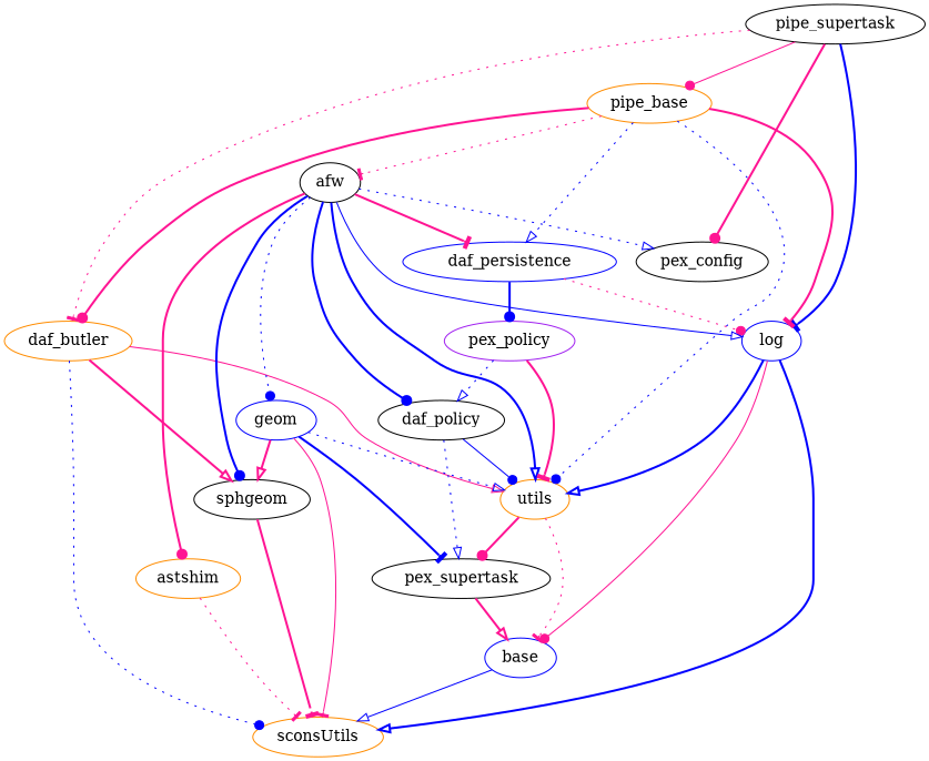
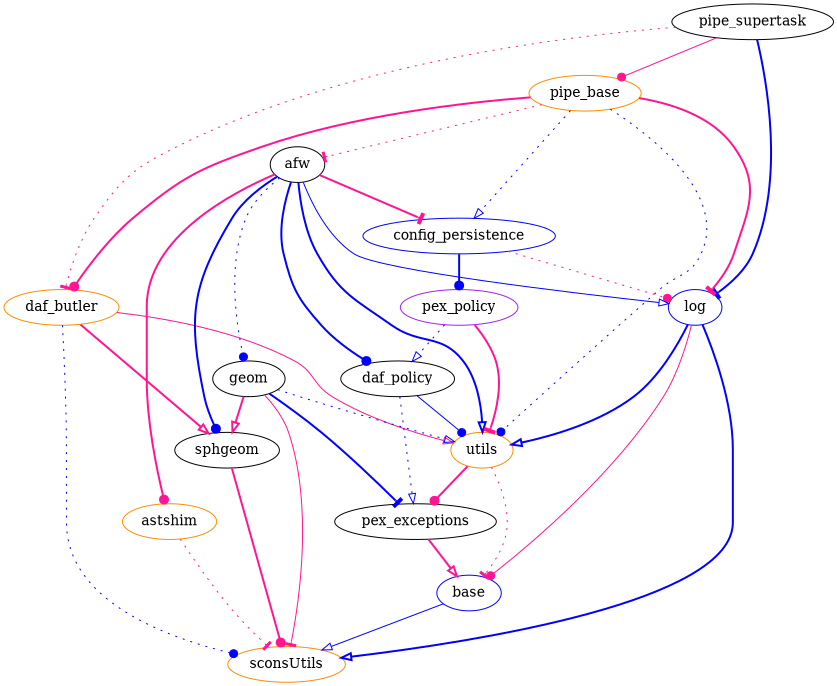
  digraph {
    node [color=black]
    edge [arrowhead=dot color=deeppink style=bold]
    daf_butler [color=darkorange]
    pipe_supertask
    log [color=blue]
-   pex_config
    pipe_base [color=darkorange]
    sphgeom
    sconsUtils [color=darkorange]
    utils [color=darkorange]
    base [color=blue]
-   daf_persistence [color=blue]
+   daf_persistence [color=blue label=config_persistence]
    afw
-   pex_exceptions [label=pex_supertask]
+   pex_exceptions
    pex_policy [color=purple]
    n14 [label=daf_policy]
-   geom [color=blue]
+   geom
    astshim [color=darkorange]
    daf_butler -> sphgeom [arrowhead=onormal]
    daf_butler -> sconsUtils [color=blue style=dotted]
    daf_butler -> utils [arrowhead=onormal style=solid]
    pipe_supertask -> daf_butler [arrowhead=tee style=dotted]
    pipe_supertask -> log [arrowhead=tee color=blue]
-   pipe_supertask -> pex_config
    pipe_supertask -> pipe_base [style=solid]
    log -> sconsUtils [arrowhead=onormal color=blue]
    log -> utils [arrowhead=onormal color=blue]
    log -> base [style=solid]
    pipe_base -> daf_butler
    pipe_base -> log [arrowhead=tee]
    pipe_base -> utils [color=blue style=dotted]
    pipe_base -> daf_persistence [arrowhead=onormal color=blue style=dotted]
    pipe_base -> afw [arrowhead=tee style=dotted]
-   sphgeom -> sconsUtils [arrowhead=tee]
+   sphgeom -> sconsUtils
    utils -> base [arrowhead=tee style=dotted]
    utils -> pex_exceptions
    base -> sconsUtils [arrowhead=onormal color=blue style=solid]
    daf_persistence -> log [style=dotted]
    daf_persistence -> pex_policy [color=blue]
    afw -> log [arrowhead=onormal color=blue style=solid]
-   afw -> pex_config [arrowhead=onormal color=blue style=dotted]
    afw -> sphgeom [color=blue]
    afw -> utils [arrowhead=onormal color=blue]
    afw -> daf_persistence [arrowhead=tee]
    afw -> n14 [color=blue]
    afw -> geom [color=blue style=dotted]
    afw -> astshim
    pex_exceptions -> base [arrowhead=onormal]
    pex_policy -> utils [arrowhead=tee]
    pex_policy -> n14 [arrowhead=onormal color=blue style=dotted]
    n14 -> utils [color=blue style=solid]
    n14 -> pex_exceptions [arrowhead=onormal color=blue style=dotted]
    geom -> sphgeom [arrowhead=onormal]
    geom -> sconsUtils [arrowhead=tee style=solid]
    geom -> utils [arrowhead=onormal color=blue style=dotted]
    geom -> pex_exceptions [arrowhead=tee color=blue]
    astshim -> sconsUtils [arrowhead=tee style=dotted]
  }
